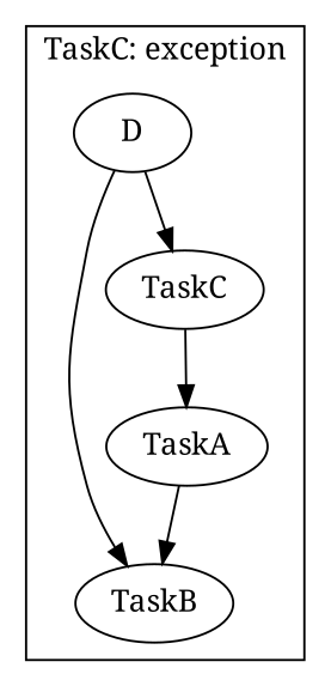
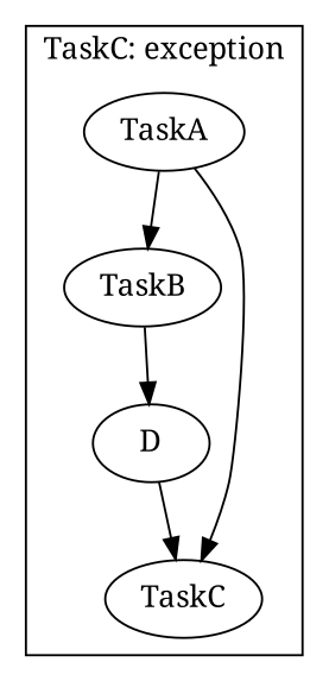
  digraph {
    fontname="Noto Serif"
    node [fontname="Noto Serif"]
    edge [fontname="Noto Serif"]
    n1 [label=TaskA]
    n2 [label=TaskB]
    n3 [label=TaskC]
    n4 [label=D]
    subgraph cluster_1 {
      label="TaskC: exception"
      n1
      n2
      n3
      n4
    }
    n1 -> n2
-   n3 -> n1
-   n4 -> n2
+   n1 -> n3
+   n2 -> n4
    n4 -> n3
  }
